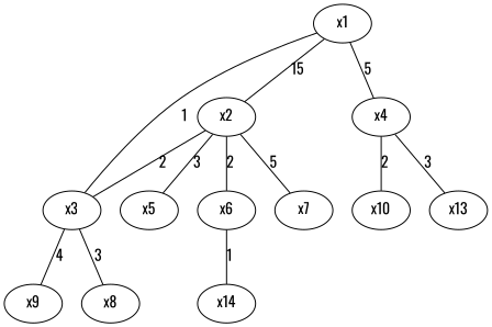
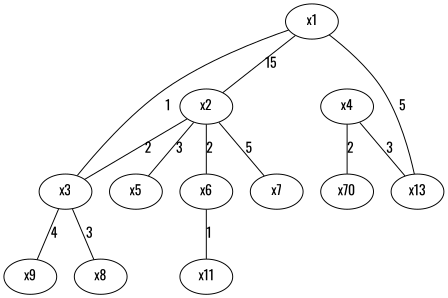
  graph {
    fontname=Oswald
    node [fontname=Oswald]
    edge [fontname=Oswald]
    x1
    x2
    x4
    x3
    x5
    x6
    x7
    n8 [label=x13]
-   x10
+   x10 [label=x70]
    x8
    x9
-   x11 [label=x14]
+   x11
    x1 -- x2 [label=15]
-   x1 -- x4 [label=5]
+   x1 -- n8 [label=5]
    x1 -- x3 [label=1]
    x2 -- x3 [label=2]
    x2 -- x5 [label=3]
    x2 -- x6 [label=2]
    x2 -- x7 [label=5]
    x4 -- n8 [label=3]
    x4 -- x10 [label=2]
    x3 -- x8 [label=3]
    x3 -- x9 [label=4]
    x6 -- x11 [label=1]
  }
